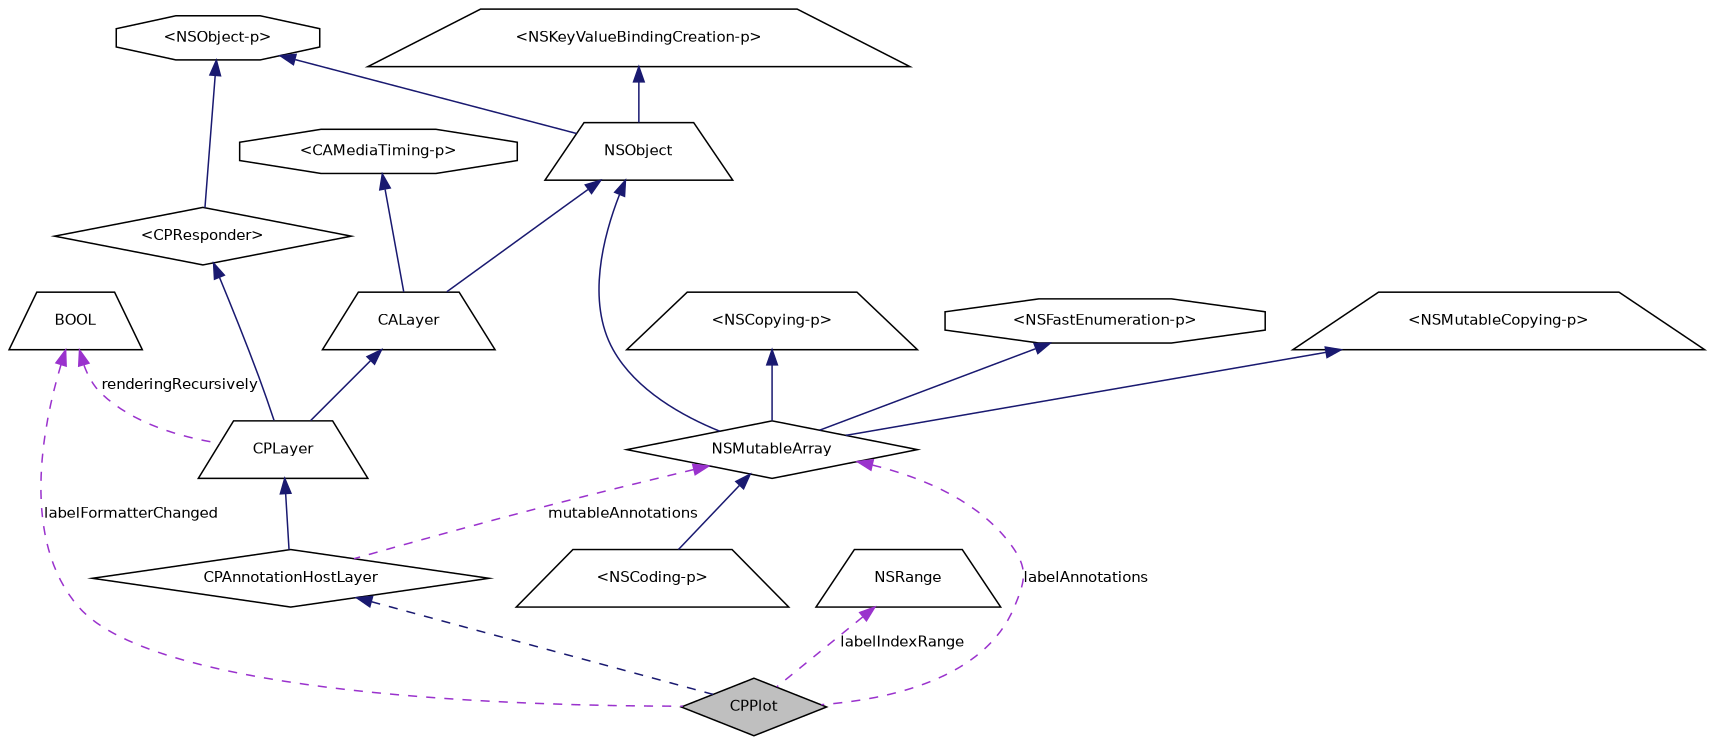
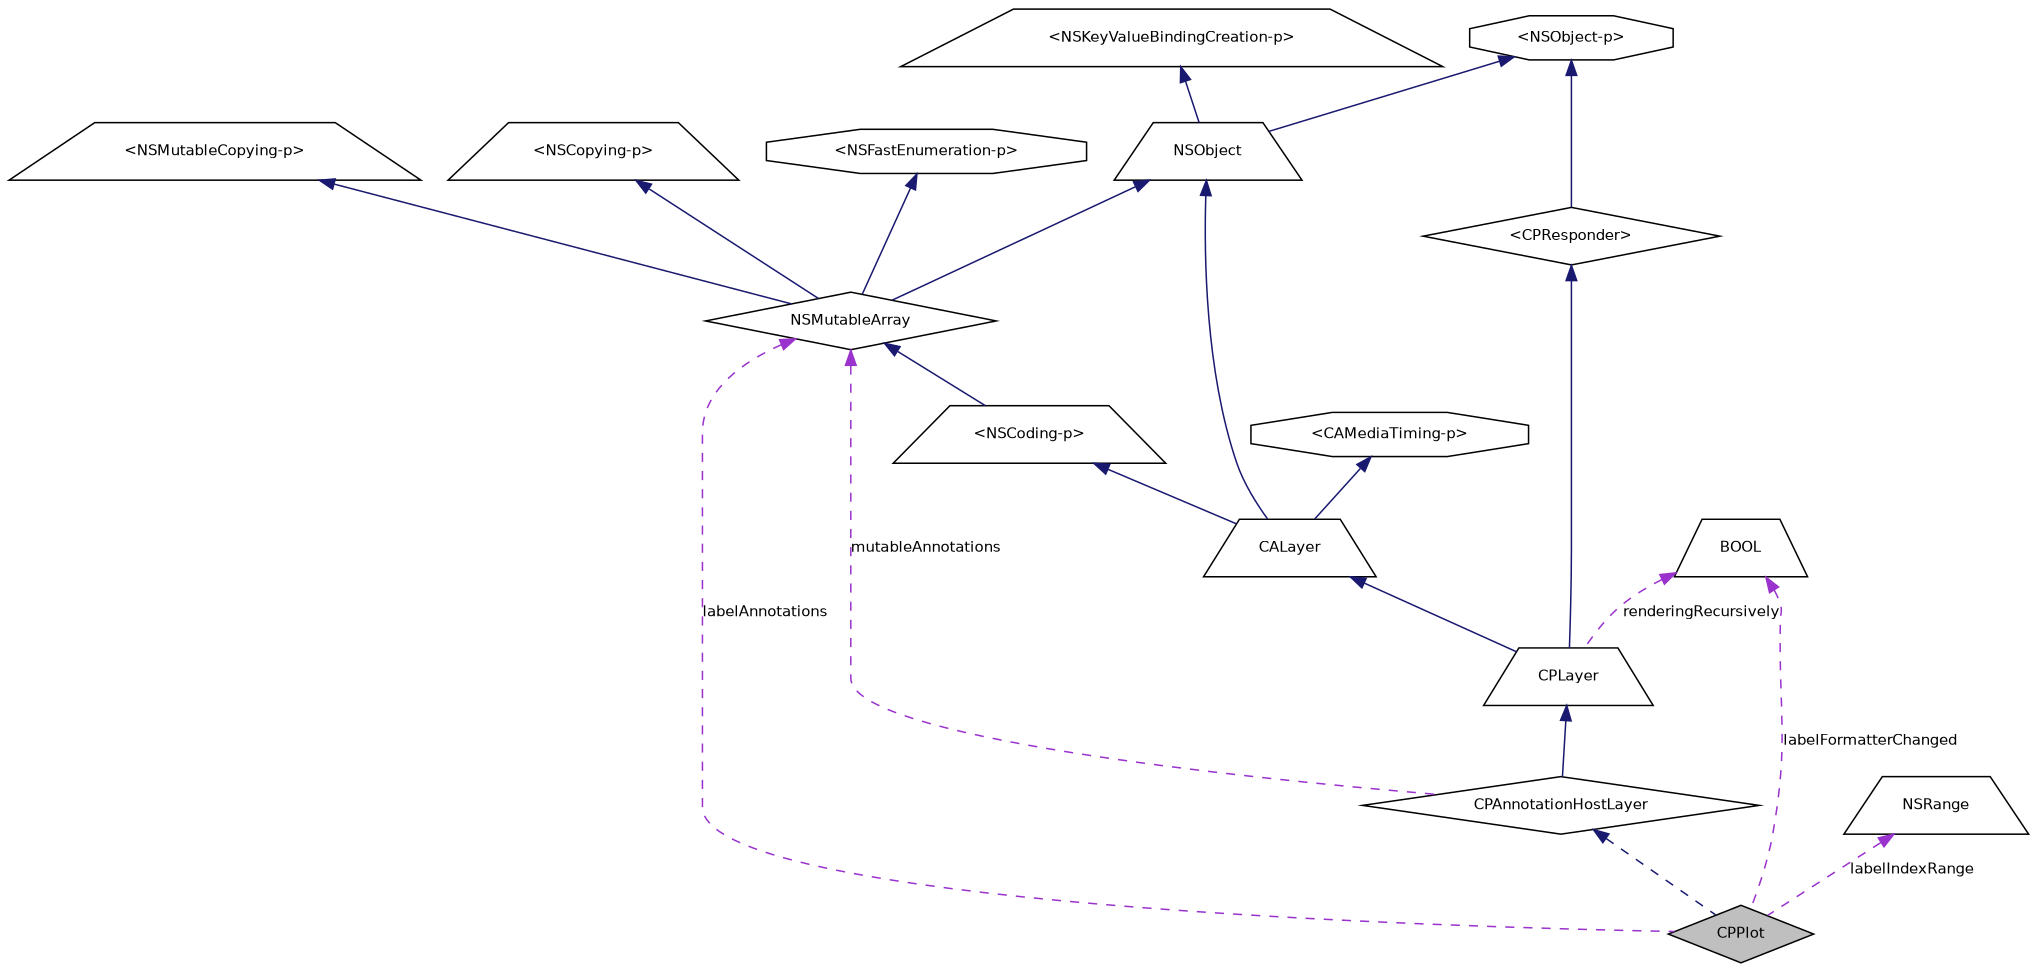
  digraph {
    fontname="DejaVu Sans"
    rankdir=TB
    node [color=black fontname="DejaVu Sans" fontsize=10 shape=trapezium]
    edge [color=midnightblue dir=back fontname="DejaVu Sans" fontsize=10 labelfontname="Lucinda Grande" labelfontsize=10 style=solid]
    n1 [fillcolor=grey75 fontcolor=black height=0.2 label=CPPlot shape=diamond style=filled width=0.4]
    n2 [height=0.2 label=CPAnnotationHostLayer shape=diamond width=0.4]
    n3 [height=0.2 label=CPLayer width=0.4]
    n4 [height=0.2 label=CALayer width=0.4]
    n5 [height=0.2 label=NSObject width=0.4]
    n6 [height=0.2 label=NSMutableArray shape=diamond width=0.4]
    n7 [height=0.2 label="\<NSCoding-p\>" width=0.4]
    n8 [height=0.2 label="\<NSObject-p\>" shape=octagon width=0.4]
    n9 [height=0.2 label="\<CPResponder\>" shape=diamond width=0.4]
    n10 [height=0.2 label="\<NSKeyValueBindingCreation-p\>" width=0.4]
    n11 [height=0.2 label="\<CAMediaTiming-p\>" shape=octagon width=0.4]
    n12 [height=0.2 label=BOOL width=0.4]
    n13 [height=0.2 label="\<NSCopying-p\>" width=0.4]
    n14 [height=0.2 label="\<NSFastEnumeration-p\>" shape=octagon width=0.4]
    n15 [height=0.2 label="\<NSMutableCopying-p\>" width=0.4]
    n16 [height=0.2 label=NSRange width=0.4]
    n2 -> n1 [style=dashed]
    n3 -> n2
    n4 -> n3
    n5 -> n4
    n5 -> n6
    n6 -> n1 [color=darkorchid3 label=labelAnnotations style=dashed]
    n6 -> n2 [color=darkorchid3 label=mutableAnnotations style=dashed]
    n6 -> n7
+   n7 -> n4
    n8 -> n5
    n8 -> n9
    n9 -> n3
    n10 -> n5
    n11 -> n4
    n12 -> n1 [color=darkorchid3 label=labelFormatterChanged style=dashed]
    n12 -> n3 [color=darkorchid3 label=renderingRecursively style=dashed]
    n13 -> n6
    n14 -> n6
    n15 -> n6
    n16 -> n1 [color=darkorchid3 label=labelIndexRange style=dashed]
  }
